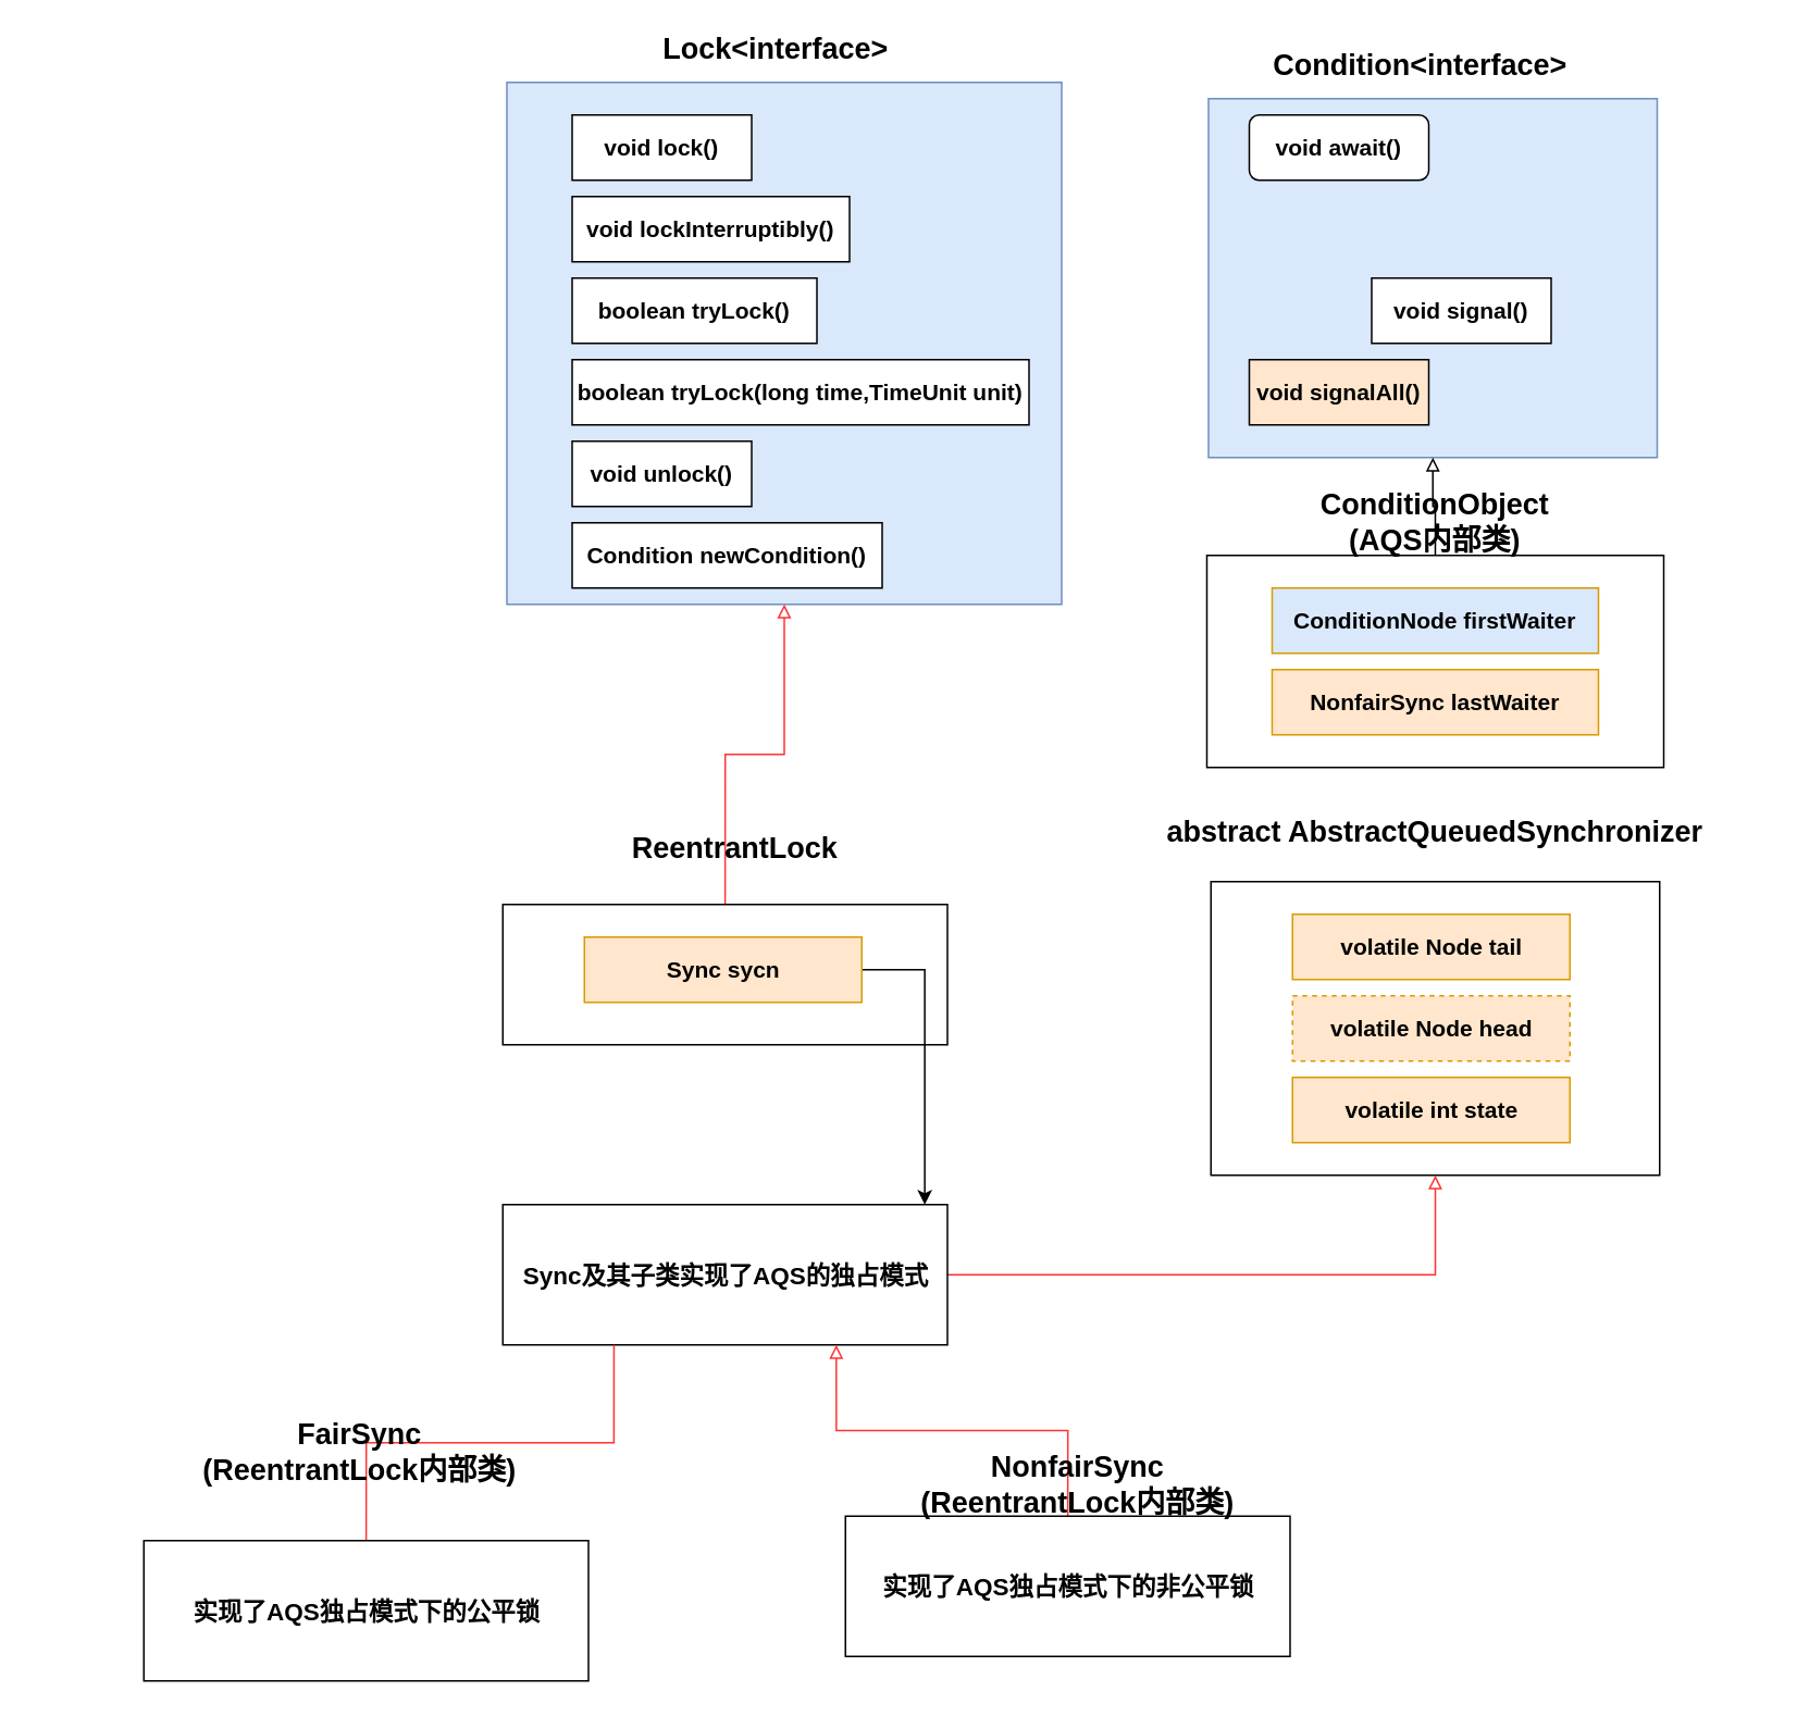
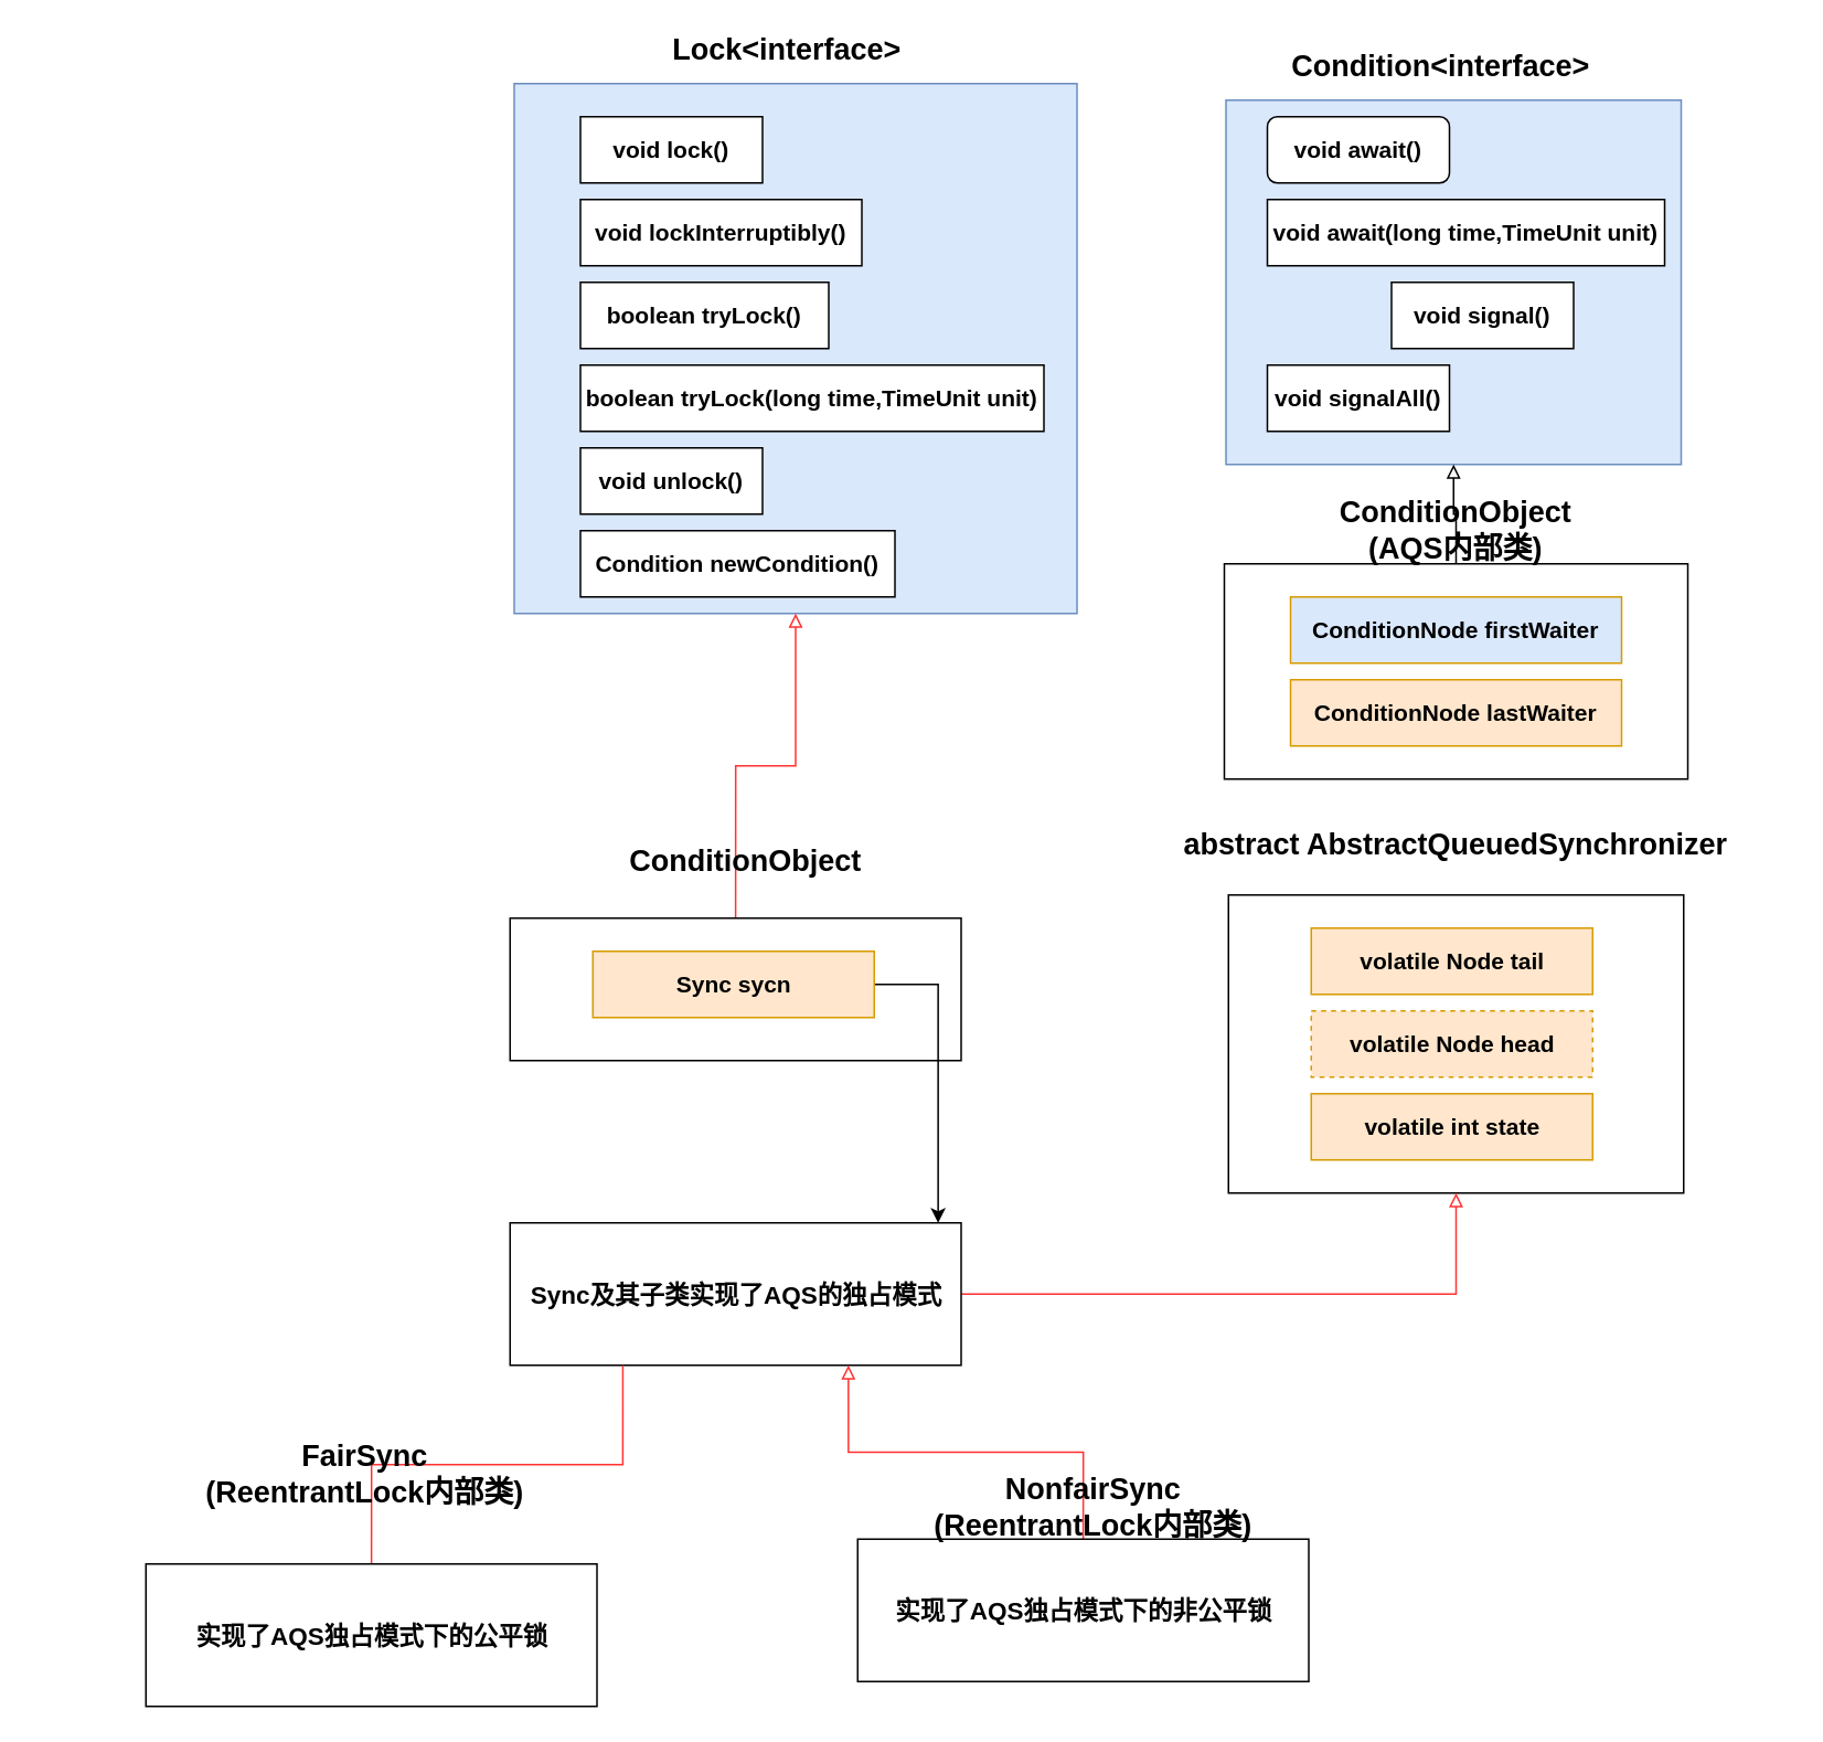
  <mxCell id="0" />
  <mxCell id="1" parent="0" />
  <mxCell id="2" value="" style="rounded=0;whiteSpace=wrap;html=1;fillColor=#dae8fc;strokeColor=#6c8ebf;" vertex="1" parent="1"><mxGeometry x="310" y="50" width="340" height="320" as="geometry" /></mxCell>
  <mxCell id="3" value="&lt;b&gt;&lt;font style=&quot;font-size: 14px&quot;&gt;void lock()&lt;/font&gt;&lt;/b&gt;" style="rounded=0;whiteSpace=wrap;html=1;" vertex="1" parent="1"><mxGeometry x="350" y="70" width="110" height="40" as="geometry" /></mxCell>
  <mxCell id="4" value="&lt;b&gt;&lt;font style=&quot;font-size: 14px&quot;&gt;boolean tryLock()&lt;/font&gt;&lt;/b&gt;" style="rounded=0;whiteSpace=wrap;html=1;" vertex="1" parent="1"><mxGeometry x="350" y="170" width="150" height="40" as="geometry" /></mxCell>
  <mxCell id="5" value="&lt;b&gt;&lt;font style=&quot;font-size: 14px&quot;&gt;boolean tryLock(long time,TimeUnit unit)&lt;/font&gt;&lt;/b&gt;" style="rounded=0;whiteSpace=wrap;html=1;" vertex="1" parent="1"><mxGeometry x="350" y="220" width="280" height="40" as="geometry" /></mxCell>
  <mxCell id="6" value="&lt;b&gt;&lt;font style=&quot;font-size: 14px&quot;&gt;void unlock()&lt;/font&gt;&lt;/b&gt;" style="rounded=0;whiteSpace=wrap;html=1;" vertex="1" parent="1"><mxGeometry x="350" y="270" width="110" height="40" as="geometry" /></mxCell>
  <mxCell id="7" value="&lt;b&gt;&lt;font style=&quot;font-size: 14px&quot;&gt;Condition newCondition()&lt;/font&gt;&lt;/b&gt;" style="rounded=0;whiteSpace=wrap;html=1;" vertex="1" parent="1"><mxGeometry x="350" y="320" width="190" height="40" as="geometry" /></mxCell>
  <mxCell id="8" value="&lt;b&gt;&lt;font style=&quot;font-size: 18px&quot;&gt;Lock&amp;lt;interface&amp;gt;&lt;/font&gt;&lt;/b&gt;" style="text;html=1;strokeColor=none;fillColor=none;align=center;verticalAlign=middle;whiteSpace=wrap;rounded=0;" vertex="1" parent="1"><mxGeometry x="455" y="20" width="40" height="20" as="geometry" /></mxCell>
  <mxCell id="9" value="" style="rounded=0;whiteSpace=wrap;html=1;fillColor=#dae8fc;strokeColor=#6c8ebf;" vertex="1" parent="1"><mxGeometry x="740" y="60" width="275" height="220" as="geometry" /></mxCell>
  <mxCell id="10" value="&lt;b&gt;&lt;font style=&quot;font-size: 14px&quot;&gt;void await()&lt;/font&gt;&lt;/b&gt;" style="whiteSpace=wrap;html=1;rounded=1;" vertex="1" parent="1"><mxGeometry x="765" y="70" width="110" height="40" as="geometry" /></mxCell>
+ <mxCell id="11" value="&lt;b&gt;&lt;font style=&quot;font-size: 14px&quot;&gt;void await(long time,TimeUnit unit)&lt;/font&gt;&lt;/b&gt;" style="rounded=0;whiteSpace=wrap;html=1;" vertex="1" parent="1"><mxGeometry x="765" y="120" width="240" height="40" as="geometry" /></mxCell>
  <mxCell id="12" value="&lt;b&gt;&lt;font style=&quot;font-size: 14px&quot;&gt;void signal()&lt;/font&gt;&lt;/b&gt;" style="rounded=0;whiteSpace=wrap;html=1;" vertex="1" parent="1"><mxGeometry x="840" y="170" width="110" height="40" as="geometry" /></mxCell>
- <mxCell id="13" value="&lt;b&gt;&lt;font style=&quot;font-size: 14px&quot;&gt;void signalAll()&lt;/font&gt;&lt;/b&gt;" style="rounded=0;whiteSpace=wrap;html=1;fillColor=#ffe6cc;" vertex="1" parent="1"><mxGeometry x="765" y="220" width="110" height="40" as="geometry" /></mxCell>
+ <mxCell id="13" value="&lt;b&gt;&lt;font style=&quot;font-size: 14px&quot;&gt;void signalAll()&lt;/font&gt;&lt;/b&gt;" style="rounded=0;whiteSpace=wrap;html=1;" vertex="1" parent="1"><mxGeometry x="765" y="220" width="110" height="40" as="geometry" /></mxCell>
  <mxCell id="14" value="&lt;b&gt;&lt;font style=&quot;font-size: 18px&quot;&gt;Condition&amp;lt;interface&amp;gt;&lt;/font&gt;&lt;/b&gt;" style="text;html=1;strokeColor=none;fillColor=none;align=center;verticalAlign=middle;whiteSpace=wrap;rounded=0;" vertex="1" parent="1"><mxGeometry x="850" y="30" width="40" height="20" as="geometry" /></mxCell>
  <mxCell id="15" value="&lt;b&gt;&lt;font style=&quot;font-size: 14px&quot;&gt;void lockInterruptibly()&lt;/font&gt;&lt;/b&gt;" style="rounded=0;whiteSpace=wrap;html=1;" vertex="1" parent="1"><mxGeometry x="350" y="120" width="170" height="40" as="geometry" /></mxCell>
  <mxCell id="16" value="" style="rounded=0;whiteSpace=wrap;html=1;" vertex="1" parent="1"><mxGeometry x="741.5" y="540" width="275" height="180" as="geometry" /></mxCell>
  <mxCell id="17" value="&lt;b&gt;&lt;font style=&quot;font-size: 18px&quot;&gt;abstract AbstractQueuedSynchronizer&lt;/font&gt;&lt;/b&gt;" style="text;html=1;strokeColor=none;fillColor=none;align=center;verticalAlign=middle;whiteSpace=wrap;rounded=0;" vertex="1" parent="1"><mxGeometry x="679" y="500" width="400" height="20" as="geometry" /></mxCell>
  <mxCell id="18" value="&lt;b&gt;&lt;font style=&quot;font-size: 14px&quot;&gt;volatile Node tail&lt;/font&gt;&lt;/b&gt;" style="rounded=0;whiteSpace=wrap;html=1;fillColor=#ffe6cc;strokeColor=#d79b00;" vertex="1" parent="1"><mxGeometry x="791.5" y="560" width="170" height="40" as="geometry" /></mxCell>
  <mxCell id="19" value="&lt;b&gt;&lt;font style=&quot;font-size: 14px&quot;&gt;volatile int state&lt;/font&gt;&lt;/b&gt;" style="rounded=0;whiteSpace=wrap;html=1;fillColor=#ffe6cc;strokeColor=#d79b00;" vertex="1" parent="1"><mxGeometry x="791.5" y="660" width="170" height="40" as="geometry" /></mxCell>
  <mxCell id="20" value="&lt;b&gt;&lt;font style=&quot;font-size: 14px&quot;&gt;volatile Node head&lt;/font&gt;&lt;/b&gt;" style="rounded=0;whiteSpace=wrap;html=1;fillColor=#ffe6cc;strokeColor=#d79b00;dashed=1;" vertex="1" parent="1"><mxGeometry x="791.5" y="610" width="170" height="40" as="geometry" /></mxCell>
  <mxCell id="21" style="edgeStyle=orthogonalEdgeStyle;rounded=0;orthogonalLoop=1;jettySize=auto;html=1;exitX=0.5;exitY=0;exitDx=0;exitDy=0;entryX=0.5;entryY=1;entryDx=0;entryDy=0;endArrow=block;endFill=0;" edge="1" parent="1" source="22" target="9"><mxGeometry relative="1" as="geometry" /></mxCell>
  <mxCell id="22" value="" style="rounded=0;whiteSpace=wrap;html=1;" vertex="1" parent="1"><mxGeometry x="739" y="340" width="280" height="130" as="geometry" /></mxCell>
  <mxCell id="23" value="&lt;b&gt;&lt;font style=&quot;font-size: 18px&quot;&gt;ConditionObject&lt;br&gt;(AQS内部类)&lt;br&gt;&lt;/font&gt;&lt;/b&gt;" style="text;html=1;strokeColor=none;fillColor=none;align=center;verticalAlign=middle;whiteSpace=wrap;rounded=0;" vertex="1" parent="1"><mxGeometry x="799" y="310" width="160" height="20" as="geometry" /></mxCell>
  <mxCell id="24" value="&lt;b&gt;&lt;font style=&quot;font-size: 14px&quot;&gt;ConditionNode firstWaiter&lt;/font&gt;&lt;/b&gt;" style="rounded=0;whiteSpace=wrap;html=1;fillColor=#dae8fc;strokeColor=#d79b00;" vertex="1" parent="1"><mxGeometry x="779" y="360" width="200" height="40" as="geometry" /></mxCell>
- <mxCell id="25" value="&lt;b&gt;&lt;font style=&quot;font-size: 14px&quot;&gt;NonfairSync lastWaiter&lt;/font&gt;&lt;/b&gt;" style="rounded=0;whiteSpace=wrap;html=1;fillColor=#ffe6cc;strokeColor=#d79b00;" vertex="1" parent="1"><mxGeometry x="779" y="410" width="200" height="40" as="geometry" /></mxCell>
+ <mxCell id="25" value="&lt;b&gt;&lt;font style=&quot;font-size: 14px&quot;&gt;ConditionNode lastWaiter&lt;/font&gt;&lt;/b&gt;" style="rounded=0;whiteSpace=wrap;html=1;fillColor=#ffe6cc;strokeColor=#d79b00;" vertex="1" parent="1"><mxGeometry x="779" y="410" width="200" height="40" as="geometry" /></mxCell>
  <mxCell id="26" style="edgeStyle=orthogonalEdgeStyle;rounded=0;orthogonalLoop=1;jettySize=auto;html=1;exitX=0.5;exitY=0;exitDx=0;exitDy=0;entryX=0.5;entryY=1;entryDx=0;entryDy=0;endArrow=block;endFill=0;strokeColor=#FF3333;" edge="1" parent="1" source="27" target="2"><mxGeometry relative="1" as="geometry" /></mxCell>
  <mxCell id="27" value="" style="rounded=0;whiteSpace=wrap;html=1;" vertex="1" parent="1"><mxGeometry x="307.5" y="554" width="272.5" height="86" as="geometry" /></mxCell>
  <mxCell id="28" style="edgeStyle=orthogonalEdgeStyle;rounded=0;orthogonalLoop=1;jettySize=auto;html=1;exitX=1;exitY=0.5;exitDx=0;exitDy=0;entryX=0.949;entryY=0;entryDx=0;entryDy=0;entryPerimeter=0;endArrow=classic;endFill=1;strokeColor=#000000;" edge="1" parent="1" source="29" target="32"><mxGeometry relative="1" as="geometry" /></mxCell>
  <mxCell id="29" value="&lt;b&gt;&lt;font style=&quot;font-size: 14px&quot;&gt;Sync sycn&lt;/font&gt;&lt;/b&gt;" style="rounded=0;whiteSpace=wrap;html=1;fillColor=#ffe6cc;strokeColor=#d79b00;" vertex="1" parent="1"><mxGeometry x="357.5" y="574" width="170" height="40" as="geometry" /></mxCell>
- <mxCell id="30" value="&lt;b&gt;&lt;font style=&quot;font-size: 18px&quot;&gt;ReentrantLock&lt;/font&gt;&lt;/b&gt;" style="text;html=1;strokeColor=none;fillColor=none;align=center;verticalAlign=middle;whiteSpace=wrap;rounded=0;" vertex="1" parent="1"><mxGeometry x="250" y="510" width="400" height="20" as="geometry" /></mxCell>
+ <mxCell id="30" value="&lt;b&gt;&lt;font style=&quot;font-size: 18px&quot;&gt;ConditionObject&lt;/font&gt;&lt;/b&gt;" style="text;html=1;strokeColor=none;fillColor=none;align=center;verticalAlign=middle;whiteSpace=wrap;rounded=0;" vertex="1" parent="1"><mxGeometry x="250" y="510" width="400" height="20" as="geometry" /></mxCell>
  <mxCell id="31" style="edgeStyle=orthogonalEdgeStyle;rounded=0;orthogonalLoop=1;jettySize=auto;html=1;exitX=1;exitY=0.5;exitDx=0;exitDy=0;entryX=0.5;entryY=1;entryDx=0;entryDy=0;endArrow=block;endFill=0;strokeColor=#FF3333;" edge="1" parent="1" source="32" target="16"><mxGeometry relative="1" as="geometry" /></mxCell>
  <mxCell id="32" value="&lt;b&gt;&lt;font style=&quot;font-size: 15px&quot;&gt;Sync及其子类实现了AQS的独占模式&lt;/font&gt;&lt;/b&gt;" style="rounded=0;whiteSpace=wrap;html=1;" vertex="1" parent="1"><mxGeometry x="307.5" y="738" width="272.5" height="86" as="geometry" /></mxCell>
  <mxCell id="33" style="edgeStyle=orthogonalEdgeStyle;rounded=0;orthogonalLoop=1;jettySize=auto;html=1;exitX=0.5;exitY=0;exitDx=0;exitDy=0;entryX=0.25;entryY=1;entryDx=0;entryDy=0;endArrow=none;endFill=0;strokeColor=#FF3333;" edge="1" parent="1" source="34" target="32"><mxGeometry relative="1" as="geometry" /></mxCell>
  <mxCell id="34" value="&lt;span style=&quot;font-size: 15px&quot;&gt;&lt;b&gt;实现了AQS独占模式下的公平锁&lt;/b&gt;&lt;/span&gt;" style="rounded=0;whiteSpace=wrap;html=1;" vertex="1" parent="1"><mxGeometry x="87.5" y="944" width="272.5" height="86" as="geometry" /></mxCell>
  <mxCell id="35" value="&lt;b&gt;&lt;font style=&quot;font-size: 18px&quot;&gt;FairSync&lt;br&gt;(ReentrantLock内部类)&lt;/font&gt;&lt;/b&gt;" style="text;html=1;strokeColor=none;fillColor=none;align=center;verticalAlign=middle;whiteSpace=wrap;rounded=0;" vertex="1" parent="1"><mxGeometry x="20" y="880" width="400" height="20" as="geometry" /></mxCell>
  <mxCell id="36" style="edgeStyle=orthogonalEdgeStyle;rounded=0;orthogonalLoop=1;jettySize=auto;html=1;exitX=0.5;exitY=0;exitDx=0;exitDy=0;entryX=0.75;entryY=1;entryDx=0;entryDy=0;endArrow=block;endFill=0;strokeColor=#FF3333;" edge="1" parent="1" source="37" target="32"><mxGeometry relative="1" as="geometry" /></mxCell>
  <mxCell id="37" value="&lt;span style=&quot;font-size: 15px&quot;&gt;&lt;b&gt;实现了AQS独占模式下的非公平锁&lt;/b&gt;&lt;/span&gt;" style="rounded=0;whiteSpace=wrap;html=1;" vertex="1" parent="1"><mxGeometry x="517.5" y="929" width="272.5" height="86" as="geometry" /></mxCell>
  <mxCell id="38" value="&lt;b&gt;&lt;font style=&quot;font-size: 18px&quot;&gt;NonfairSync&lt;br&gt;(ReentrantLock内部类)&lt;/font&gt;&lt;/b&gt;" style="text;html=1;strokeColor=none;fillColor=none;align=center;verticalAlign=middle;whiteSpace=wrap;rounded=0;" vertex="1" parent="1"><mxGeometry x="460" y="900" width="400" height="20" as="geometry" /></mxCell>
